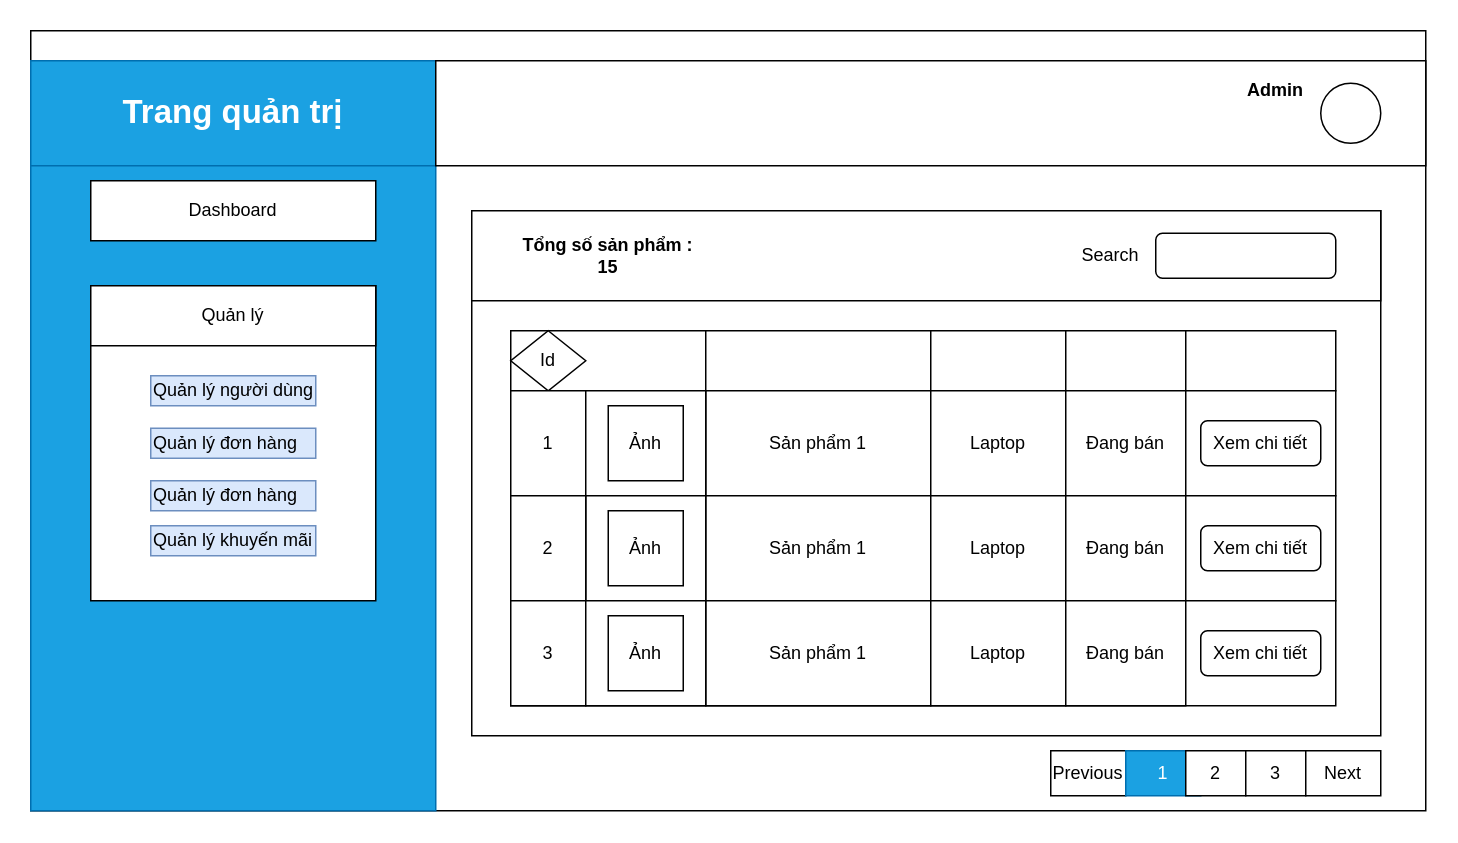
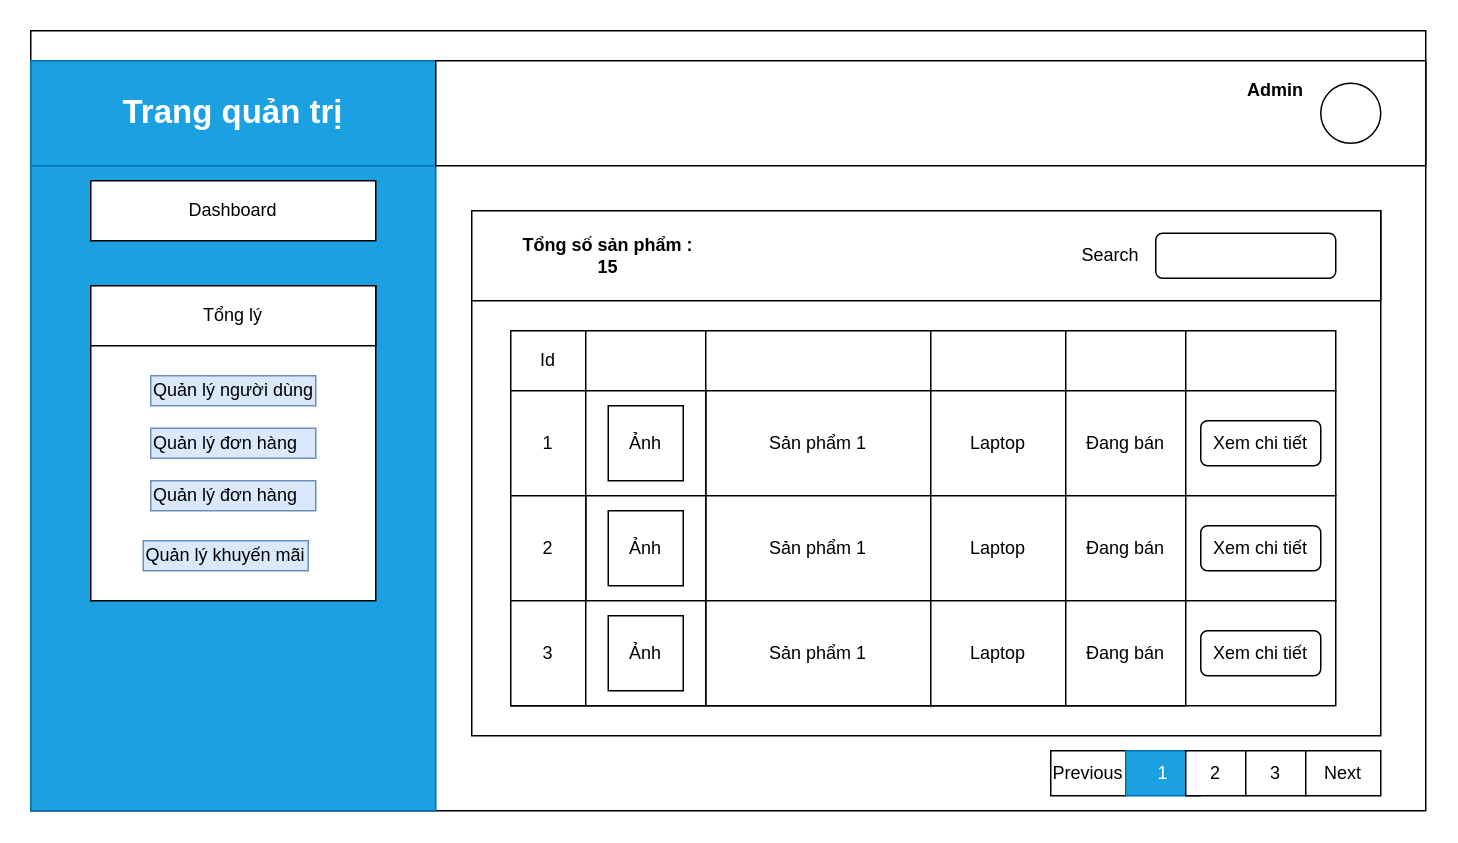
  <mxCell id="0" />
  <mxCell id="1" parent="0" />
  <mxCell id="2" value="" style="rounded=0;whiteSpace=wrap;html=1;" vertex="1" parent="1"><mxGeometry x="20" y="20" width="930" height="520" as="geometry" /></mxCell>
  <mxCell id="3" value="" style="rounded=0;whiteSpace=wrap;html=1;fillColor=#1ba1e2;strokeColor=#006EAF;fontColor=#ffffff;" vertex="1" parent="1"><mxGeometry x="20" width="270" height="500" as="geometry" y="40" /></mxCell>
  <mxCell id="4" value="&lt;font style=&quot;font-size: 22px&quot;&gt;&lt;b&gt;Trang quản trị&lt;/b&gt;&lt;/font&gt;" style="rounded=0;whiteSpace=wrap;html=1;fillColor=#1ba1e2;strokeColor=#006EAF;fontColor=#ffffff;" vertex="1" parent="1"><mxGeometry x="20" width="270" height="70" as="geometry" y="40" /></mxCell>
  <mxCell id="5" value="Dashboard" style="rounded=0;whiteSpace=wrap;html=1;" vertex="1" parent="1"><mxGeometry x="60" y="120" width="190" height="40" as="geometry" /></mxCell>
  <mxCell id="6" value="" style="rounded=0;whiteSpace=wrap;html=1;" vertex="1" parent="1"><mxGeometry x="60" y="190" width="190" height="210" as="geometry" /></mxCell>
- <mxCell id="7" value="Quản lý" style="rounded=0;whiteSpace=wrap;html=1;" vertex="1" parent="1"><mxGeometry x="60" y="190" width="190" height="40" as="geometry" /></mxCell>
+ <mxCell id="7" value="Tổng lý" style="rounded=0;whiteSpace=wrap;html=1;" vertex="1" parent="1"><mxGeometry x="60" y="190" width="190" height="40" as="geometry" /></mxCell>
  <mxCell id="8" value="Quản lý người dùng" style="text;html=1;strokeColor=#6c8ebf;fillColor=#dae8fc;align=left;verticalAlign=middle;whiteSpace=wrap;rounded=0;" vertex="1" parent="1"><mxGeometry x="100" y="250" width="110" height="20" as="geometry" /></mxCell>
- <mxCell id="9" value="Quản lý khuyến mãi" style="text;html=1;strokeColor=#6c8ebf;fillColor=#dae8fc;align=left;verticalAlign=middle;whiteSpace=wrap;rounded=0;" vertex="1" parent="1"><mxGeometry x="100" y="350" width="110" height="20" as="geometry" /></mxCell>
+ <mxCell id="9" value="Quản lý khuyến mãi" style="text;html=1;strokeColor=#6c8ebf;fillColor=#dae8fc;align=left;verticalAlign=middle;whiteSpace=wrap;rounded=0;" vertex="1" parent="1"><mxGeometry x="95" y="360" width="110" height="20" as="geometry" /></mxCell>
  <mxCell id="10" value="Quản lý đơn hàng" style="text;html=1;strokeColor=#6c8ebf;fillColor=#dae8fc;align=left;verticalAlign=middle;whiteSpace=wrap;rounded=0;" vertex="1" parent="1"><mxGeometry x="100" y="320" width="110" height="20" as="geometry" /></mxCell>
  <mxCell id="11" value="Quản lý đơn hàng" style="text;html=1;strokeColor=#6c8ebf;fillColor=#dae8fc;align=left;verticalAlign=middle;whiteSpace=wrap;rounded=0;" vertex="1" parent="1"><mxGeometry x="100" y="285" width="110" height="20" as="geometry" /></mxCell>
  <mxCell id="12" value="" style="rounded=0;whiteSpace=wrap;html=1;" vertex="1" parent="1"><mxGeometry x="314" y="140" width="606" height="350" as="geometry" /></mxCell>
  <mxCell id="13" value="" style="rounded=0;whiteSpace=wrap;html=1;" vertex="1" parent="1"><mxGeometry x="314" y="140" width="606" height="60" as="geometry" /></mxCell>
  <mxCell id="14" value="" style="rounded=1;whiteSpace=wrap;html=1;" vertex="1" parent="1"><mxGeometry x="770" y="155" width="120" height="30" as="geometry" /></mxCell>
  <mxCell id="15" value="Search" style="text;html=1;strokeColor=none;fillColor=none;align=center;verticalAlign=middle;whiteSpace=wrap;rounded=0;" vertex="1" parent="1"><mxGeometry x="720" y="160" width="40" height="20" as="geometry" /></mxCell>
  <mxCell id="16" value="" style="rounded=0;whiteSpace=wrap;html=1;" vertex="1" parent="1"><mxGeometry x="340" y="220" width="550" height="40" as="geometry" /></mxCell>
- <mxCell id="17" value="Id" style="rhombus;whiteSpace=wrap;html=1;" vertex="1" parent="1"><mxGeometry x="340" y="220" width="50" height="40" as="geometry" /></mxCell>
+ <mxCell id="17" value="Id" style="rounded=0;whiteSpace=wrap;html=1;" vertex="1" parent="1"><mxGeometry x="340" y="220" width="50" height="40" as="geometry" /></mxCell>
  <mxCell id="18" value="" style="rounded=0;whiteSpace=wrap;html=1;" vertex="1" parent="1"><mxGeometry x="470" y="220" width="150" height="40" as="geometry" /></mxCell>
  <mxCell id="19" value="" style="rounded=0;whiteSpace=wrap;html=1;" vertex="1" parent="1"><mxGeometry x="620" y="220" width="90" height="40" as="geometry" /></mxCell>
  <mxCell id="20" value="" style="rounded=0;whiteSpace=wrap;html=1;" vertex="1" parent="1"><mxGeometry x="710" y="220" width="80" height="40" as="geometry" /></mxCell>
  <mxCell id="21" value="" style="rounded=0;whiteSpace=wrap;html=1;" vertex="1" parent="1"><mxGeometry x="340" y="260" width="550" height="70" as="geometry" /></mxCell>
  <mxCell id="22" value="1" style="rounded=0;whiteSpace=wrap;html=1;" vertex="1" parent="1"><mxGeometry x="340" y="260" width="50" height="70" as="geometry" /></mxCell>
  <mxCell id="23" value="Sản phẩm 1" style="rounded=0;whiteSpace=wrap;html=1;" vertex="1" parent="1"><mxGeometry x="470" y="260" width="150" height="70" as="geometry" /></mxCell>
  <mxCell id="24" value="Laptop" style="rounded=0;whiteSpace=wrap;html=1;" vertex="1" parent="1"><mxGeometry x="620" y="260" width="90" height="70" as="geometry" /></mxCell>
  <mxCell id="25" value="Đang bán" style="rounded=0;whiteSpace=wrap;html=1;" vertex="1" parent="1"><mxGeometry x="710" y="260" width="80" height="70" as="geometry" /></mxCell>
  <mxCell id="26" value="Xem chi tiết" style="rounded=1;whiteSpace=wrap;html=1;" vertex="1" parent="1"><mxGeometry x="800" y="280" width="80" height="30" as="geometry" /></mxCell>
  <mxCell id="27" value="&lt;b&gt;Tổng số sản phẩm : 15&lt;/b&gt;" style="text;html=1;strokeColor=none;fillColor=none;align=center;verticalAlign=middle;whiteSpace=wrap;rounded=0;" vertex="1" parent="1"><mxGeometry x="340" y="160" width="130" height="20" as="geometry" /></mxCell>
  <mxCell id="28" value="" style="rounded=0;whiteSpace=wrap;html=1;" vertex="1" parent="1"><mxGeometry x="290" width="660" height="70" as="geometry" y="40" /></mxCell>
  <mxCell id="29" value="" style="ellipse;whiteSpace=wrap;html=1;aspect=fixed;" vertex="1" parent="1"><mxGeometry x="880" y="55" width="40" height="40" as="geometry" /></mxCell>
  <mxCell id="30" value="&lt;b&gt;Admin&lt;/b&gt;" style="text;html=1;strokeColor=none;fillColor=none;align=center;verticalAlign=middle;whiteSpace=wrap;rounded=0;" vertex="1" parent="1"><mxGeometry x="830" y="50" width="40" height="20" as="geometry" /></mxCell>
  <mxCell id="31" value="Previous" style="rounded=0;whiteSpace=wrap;html=1;" vertex="1" parent="1"><mxGeometry x="700" y="500" width="50" height="30" as="geometry" /></mxCell>
  <mxCell id="32" value="1" style="rounded=0;whiteSpace=wrap;html=1;fillColor=#1ba1e2;strokeColor=#006EAF;fontColor=#ffffff;" vertex="1" parent="1"><mxGeometry x="750" y="500" width="50" height="30" as="geometry" /></mxCell>
  <mxCell id="33" value="2" style="rounded=0;whiteSpace=wrap;html=1;" vertex="1" parent="1"><mxGeometry x="790" y="500" width="40" height="30" as="geometry" /></mxCell>
  <mxCell id="34" value="3" style="rounded=0;whiteSpace=wrap;html=1;" vertex="1" parent="1"><mxGeometry x="830" y="500" width="40" height="30" as="geometry" /></mxCell>
  <mxCell id="35" value="Next" style="rounded=0;whiteSpace=wrap;html=1;" vertex="1" parent="1"><mxGeometry x="870" y="500" width="50" height="30" as="geometry" /></mxCell>
  <mxCell id="36" value="" style="rounded=0;whiteSpace=wrap;html=1;" vertex="1" parent="1"><mxGeometry x="390" y="260" width="80" height="70" as="geometry" /></mxCell>
  <mxCell id="37" value="Ảnh" style="whiteSpace=wrap;html=1;aspect=fixed;" vertex="1" parent="1"><mxGeometry x="405" y="270" width="50" height="50" as="geometry" /></mxCell>
  <mxCell id="38" value="" style="rounded=0;whiteSpace=wrap;html=1;" vertex="1" parent="1"><mxGeometry x="340" y="330" width="550" height="70" as="geometry" /></mxCell>
  <mxCell id="39" value="Sản phẩm 1" style="rounded=0;whiteSpace=wrap;html=1;" vertex="1" parent="1"><mxGeometry x="470" y="330" width="150" height="70" as="geometry" /></mxCell>
  <mxCell id="40" value="Laptop" style="rounded=0;whiteSpace=wrap;html=1;" vertex="1" parent="1"><mxGeometry x="620" y="330" width="90" height="70" as="geometry" /></mxCell>
  <mxCell id="41" value="Đang bán" style="rounded=0;whiteSpace=wrap;html=1;" vertex="1" parent="1"><mxGeometry x="710" y="330" width="80" height="70" as="geometry" /></mxCell>
  <mxCell id="42" value="Xem chi tiết" style="rounded=1;whiteSpace=wrap;html=1;" vertex="1" parent="1"><mxGeometry x="800" y="350" width="80" height="30" as="geometry" /></mxCell>
  <mxCell id="43" value="" style="rounded=0;whiteSpace=wrap;html=1;" vertex="1" parent="1"><mxGeometry x="390" y="330" width="80" height="70" as="geometry" /></mxCell>
  <mxCell id="44" value="2" style="rounded=0;whiteSpace=wrap;html=1;" vertex="1" parent="1"><mxGeometry x="340" y="330" width="50" height="70" as="geometry" /></mxCell>
  <mxCell id="45" value="Ảnh" style="whiteSpace=wrap;html=1;aspect=fixed;" vertex="1" parent="1"><mxGeometry x="405" y="340" width="50" height="50" as="geometry" /></mxCell>
  <mxCell id="46" value="" style="rounded=0;whiteSpace=wrap;html=1;" vertex="1" parent="1"><mxGeometry x="340" y="400" width="550" height="70" as="geometry" /></mxCell>
  <mxCell id="47" value="3" style="rounded=0;whiteSpace=wrap;html=1;" vertex="1" parent="1"><mxGeometry x="340" y="400" width="50" height="70" as="geometry" /></mxCell>
  <mxCell id="48" value="Sản phẩm 1" style="rounded=0;whiteSpace=wrap;html=1;" vertex="1" parent="1"><mxGeometry x="470" y="400" width="150" height="70" as="geometry" /></mxCell>
  <mxCell id="49" value="Laptop" style="rounded=0;whiteSpace=wrap;html=1;" vertex="1" parent="1"><mxGeometry x="620" y="400" width="90" height="70" as="geometry" /></mxCell>
  <mxCell id="50" value="Đang bán" style="rounded=0;whiteSpace=wrap;html=1;" vertex="1" parent="1"><mxGeometry x="710" y="400" width="80" height="70" as="geometry" /></mxCell>
  <mxCell id="51" value="Xem chi tiết" style="rounded=1;whiteSpace=wrap;html=1;" vertex="1" parent="1"><mxGeometry x="800" y="420" width="80" height="30" as="geometry" /></mxCell>
  <mxCell id="52" value="" style="rounded=0;whiteSpace=wrap;html=1;" vertex="1" parent="1"><mxGeometry x="390" y="400" width="80" height="70" as="geometry" /></mxCell>
  <mxCell id="53" value="Ảnh" style="whiteSpace=wrap;html=1;aspect=fixed;" vertex="1" parent="1"><mxGeometry x="405" y="410" width="50" height="50" as="geometry" /></mxCell>
